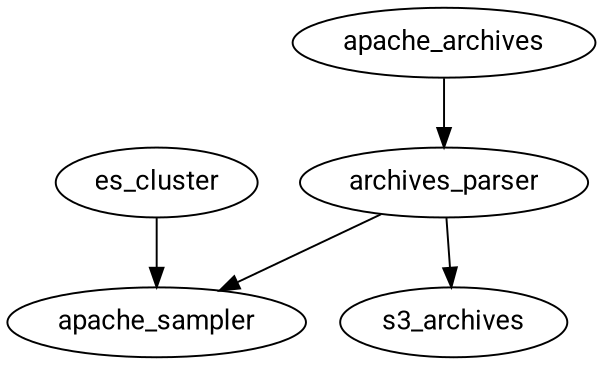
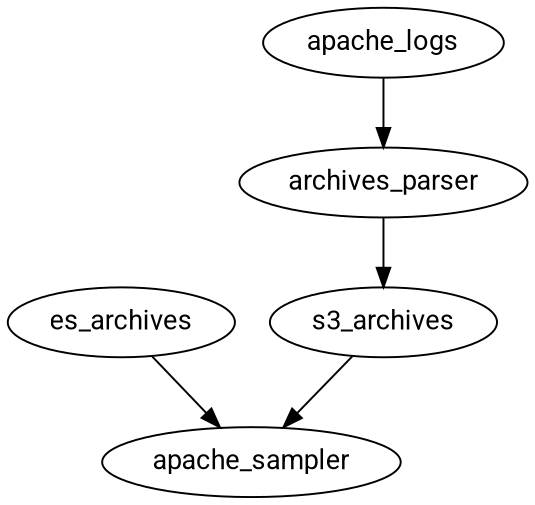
  digraph {
    data_dir="/var/lib/vector"
    fontname=Roboto
    node [fontname=Roboto]
    edge [fontname=Roboto]
    n1 [label=archives_parser regex="^(?P<host>[w.]+) - (?P<user>[w]+) (?P<bytes_in>[d]+) [(?P<timestamp>.*)] \"(?P<method>[w]+) (?P<path>.*)\" (?P<status>[d]+) (?P<bytes_out>[d]+)$" type=regex_parser]
    apache_sampler [rate=50 type=sampler]
-   apache_logs [ignore_older=86400 include="/var/log/apache2/*.log" type=file label=apache_archives]
-   es_cluster [host="http://79.12.221.222:9200" type=elasticsearch]
+   apache_logs [ignore_older=86400 include="/var/log/apache2/*.log" type=file]
+   es_cluster [host="http://79.12.221.222:9200" type=elasticsearch label=es_archives]
    s3_archives ["batch.max_size"=10000000 bucket="my-log-archives" compression=gzip encoding=ndjson key_prefix="date=%Y-%m-%d" region="us-east-1" type=aws_s3]
    subgraph sub_1 {
      n1
      apache_sampler
    }
    subgraph sub_2 {
      apache_logs
    }
    subgraph sub_3 {
      es_cluster
      s3_archives
    }
-   n1 -> apache_sampler
+   s3_archives -> apache_sampler
    n1 -> s3_archives
    apache_logs -> n1
    es_cluster -> apache_sampler
  }
